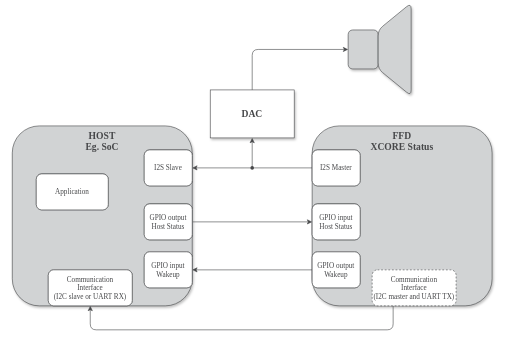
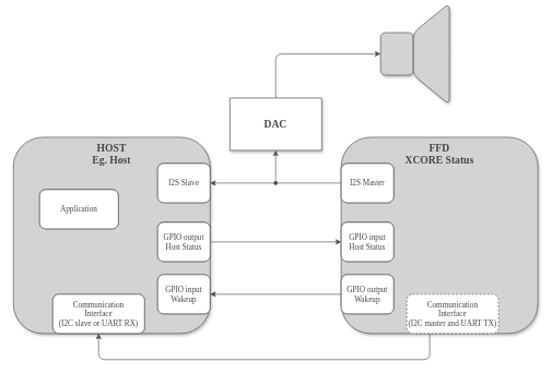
  <mxCell id="0" />
  <mxCell id="1" parent="0" />
- <mxCell id="2" value="HOST&lt;br style=&quot;font-size: 16px;&quot;&gt;Eg. SoC" style="whiteSpace=wrap;html=1;aspect=fixed;verticalAlign=top;fontSize=16;rounded=1;labelBackgroundColor=none;fillColor=#D1D3D4;strokeColor=#464749;fontColor=#464749;fontFamily=Arial Nova Light;labelBorderColor=none;shadow=1;fontStyle=1" parent="1" vertex="1"><mxGeometry x="20" y="180" width="300" height="300" as="geometry" /></mxCell>
+ <mxCell id="2" value="HOST&lt;br style=&quot;font-size: 16px;&quot;&gt;Eg. Host" style="whiteSpace=wrap;html=1;aspect=fixed;verticalAlign=top;fontSize=16;rounded=1;labelBackgroundColor=none;fillColor=#D1D3D4;strokeColor=#464749;fontColor=#464749;fontFamily=Arial Nova Light;labelBorderColor=none;shadow=1;fontStyle=1" parent="1" vertex="1"><mxGeometry x="20" y="180" width="300" height="300" as="geometry" /></mxCell>
  <mxCell id="3" value="Application" style="rounded=1;whiteSpace=wrap;html=1;labelBackgroundColor=none;fillColor=#FFFFFF;strokeColor=#464749;fontColor=#464749;fontFamily=Arial Nova Light;labelBorderColor=none;" parent="1" vertex="1"><mxGeometry x="60" y="260" width="120" height="60" as="geometry" /></mxCell>
  <mxCell id="4" style="edgeStyle=orthogonalEdgeStyle;rounded=1;orthogonalLoop=1;jettySize=auto;html=1;exitX=1;exitY=0.5;exitDx=0;exitDy=0;entryX=0;entryY=0.5;entryDx=0;entryDy=0;fontSize=16;labelBackgroundColor=none;strokeColor=#464749;fontColor=default;fontFamily=Arial Nova Light;labelBorderColor=none;" parent="1" source="5" target="17" edge="1"><mxGeometry relative="1" as="geometry" /></mxCell>
  <mxCell id="5" value="GPIO output&lt;br&gt;Host Status" style="rounded=1;whiteSpace=wrap;html=1;labelBackgroundColor=none;fillColor=#FFFFFF;strokeColor=#464749;fontColor=#464749;fontFamily=Arial Nova Light;labelBorderColor=none;" parent="1" vertex="1"><mxGeometry x="240" y="310" width="80" height="60" as="geometry" /></mxCell>
  <mxCell id="6" value="GPIO input&lt;br&gt;Wakeup" style="rounded=1;whiteSpace=wrap;html=1;labelBackgroundColor=none;fillColor=#FFFFFF;strokeColor=#464749;fontColor=#464749;fontFamily=Arial Nova Light;labelBorderColor=none;" parent="1" vertex="1"><mxGeometry x="240" y="390" width="80" height="60" as="geometry" /></mxCell>
  <mxCell id="7" value="Communication &lt;br&gt;Interface&lt;br&gt;(I2C slave or UART RX)" style="rounded=1;whiteSpace=wrap;html=1;labelBackgroundColor=none;fillColor=#FFFFFF;strokeColor=#464749;fontColor=#464749;fontFamily=Arial Nova Light;labelBorderColor=none;" parent="1" vertex="1"><mxGeometry x="80" y="420" width="140" height="60" as="geometry" /></mxCell>
  <mxCell id="8" value="FFD&lt;br&gt;XCORE Status" style="whiteSpace=wrap;html=1;aspect=fixed;verticalAlign=top;fontSize=16;rounded=1;labelBackgroundColor=none;fillColor=#D1D3D4;strokeColor=#464749;fontColor=#464749;fontFamily=Arial Nova Light;labelBorderColor=none;shadow=1;fontStyle=1" parent="1" vertex="1"><mxGeometry x="520" y="180" width="300" height="300" as="geometry" /></mxCell>
  <mxCell id="9" value="I2S Slave" style="rounded=1;whiteSpace=wrap;html=1;labelBackgroundColor=none;fillColor=#FFFFFF;strokeColor=#464749;fontColor=#464749;fontFamily=Arial Nova Light;labelBorderColor=none;" parent="1" vertex="1"><mxGeometry x="240" y="220" width="80" height="60" as="geometry" /></mxCell>
  <mxCell id="10" style="edgeStyle=orthogonalEdgeStyle;rounded=1;orthogonalLoop=1;jettySize=auto;html=1;exitX=0.5;exitY=0;exitDx=0;exitDy=0;entryX=0;entryY=0.5;entryDx=0;entryDy=0;fontSize=16;labelBackgroundColor=none;strokeColor=#464749;fontColor=default;" parent="1" source="11" target="12" edge="1"><mxGeometry relative="1" as="geometry" /></mxCell>
  <mxCell id="11" value="DAC" style="whiteSpace=wrap;html=1;fontSize=16;labelBackgroundColor=none;fillColor=#FFFFFF;strokeColor=#464749;fontColor=#464749;fontFamily=Arial Nova Light;labelBorderColor=none;shadow=1;fontStyle=1;rounded=0;" parent="1" vertex="1"><mxGeometry x="350" y="120" width="140" height="80" as="geometry" /></mxCell>
  <mxCell id="12" value="" style="rounded=1;whiteSpace=wrap;html=1;fontSize=16;labelBackgroundColor=none;fillColor=#D1D3D4;strokeColor=#464749;fontColor=#464749;shadow=1;" parent="1" vertex="1"><mxGeometry x="580" y="20" width="50" height="65" as="geometry" /></mxCell>
  <mxCell id="13" value="" style="shape=trapezoid;perimeter=trapezoidPerimeter;whiteSpace=wrap;html=1;fixedSize=1;fontSize=16;rotation=-90;size=45;rounded=1;labelBackgroundColor=none;fillColor=#D1D3D4;strokeColor=#464749;fontColor=#464749;shadow=1;" parent="1" vertex="1"><mxGeometry x="580" y="25" width="155" height="55" as="geometry" /></mxCell>
  <mxCell id="14" style="edgeStyle=orthogonalEdgeStyle;rounded=1;orthogonalLoop=1;jettySize=auto;html=1;exitX=0;exitY=0.5;exitDx=0;exitDy=0;entryX=1;entryY=0.5;entryDx=0;entryDy=0;fontSize=16;labelBackgroundColor=none;strokeColor=#464749;fontColor=default;fontFamily=Arial Nova Light;labelBorderColor=none;" parent="1" source="16" target="9" edge="1"><mxGeometry relative="1" as="geometry" /></mxCell>
  <mxCell id="15" style="edgeStyle=orthogonalEdgeStyle;rounded=1;orthogonalLoop=1;jettySize=auto;html=1;exitDx=0;exitDy=0;entryX=0.5;entryY=1;entryDx=0;entryDy=0;fontSize=16;labelBackgroundColor=none;strokeColor=#464749;fontColor=default;fontFamily=Arial Nova Light;labelBorderColor=none;startArrow=none;" parent="1" source="31" target="11" edge="1"><mxGeometry relative="1" as="geometry" /></mxCell>
  <mxCell id="16" value="I2S Master" style="rounded=1;whiteSpace=wrap;html=1;labelBackgroundColor=none;fillColor=#FFFFFF;strokeColor=#464749;fontColor=#464749;fontFamily=Arial Nova Light;labelBorderColor=none;" parent="1" vertex="1"><mxGeometry x="520" y="220" width="80" height="60" as="geometry" /></mxCell>
  <mxCell id="17" value="GPIO input&lt;br&gt;Host Status" style="rounded=1;whiteSpace=wrap;html=1;labelBackgroundColor=none;fillColor=#FFFFFF;strokeColor=#464749;fontColor=#464749;fontFamily=Arial Nova Light;labelBorderColor=none;" parent="1" vertex="1"><mxGeometry x="520" y="310" width="80" height="60" as="geometry" /></mxCell>
  <mxCell id="18" style="edgeStyle=orthogonalEdgeStyle;rounded=1;orthogonalLoop=1;jettySize=auto;html=1;exitX=0;exitY=0.5;exitDx=0;exitDy=0;entryX=1;entryY=0.5;entryDx=0;entryDy=0;fontSize=16;labelBackgroundColor=none;strokeColor=#464749;fontColor=default;fontFamily=Arial Nova Light;labelBorderColor=none;" parent="1" source="19" target="6" edge="1"><mxGeometry relative="1" as="geometry" /></mxCell>
  <mxCell id="19" value="GPIO output&lt;br&gt;Wakeup" style="rounded=1;whiteSpace=wrap;html=1;labelBackgroundColor=none;fillColor=#FFFFFF;strokeColor=#464749;fontColor=#464749;fontFamily=Arial Nova Light;labelBorderColor=none;" parent="1" vertex="1"><mxGeometry x="520" y="390" width="80" height="60" as="geometry" /></mxCell>
  <mxCell id="20" style="edgeStyle=orthogonalEdgeStyle;rounded=1;orthogonalLoop=1;jettySize=auto;html=1;exitX=0.25;exitY=1;exitDx=0;exitDy=0;entryX=0.5;entryY=1;entryDx=0;entryDy=0;fontSize=16;labelBackgroundColor=none;strokeColor=#464749;fontColor=default;fontFamily=Arial Nova Light;labelBorderColor=none;" parent="1" source="21" target="7" edge="1"><mxGeometry relative="1" as="geometry"><Array as="points"><mxPoint x="655" y="520" /><mxPoint x="150" y="520" /></Array></mxGeometry></mxCell>
  <mxCell id="21" value="Communication &lt;br&gt;Interface&lt;br&gt;(I2C master and UART TX)" style="rounded=1;whiteSpace=wrap;html=1;labelBackgroundColor=none;fillColor=#FFFFFF;strokeColor=#464749;fontColor=#464749;fontFamily=Arial Nova Light;labelBorderColor=none;dashed=1;" parent="1" vertex="1"><mxGeometry x="620" y="420" width="140" height="60" as="geometry" /></mxCell>
  <mxCell id="22" value="Application" style="rounded=1;whiteSpace=wrap;html=1;labelBackgroundColor=none;fillColor=#FFFFFF;strokeColor=#464749;fontColor=#464749;fontFamily=Arial Nova Light;labelBorderColor=none;" parent="1" vertex="1"><mxGeometry x="60" y="260" width="120" height="60" as="geometry" /></mxCell>
  <mxCell id="23" value="Communication &lt;br&gt;Interface&lt;br&gt;(I2C slave or UART RX)" style="rounded=1;whiteSpace=wrap;html=1;labelBackgroundColor=none;fillColor=#FFFFFF;strokeColor=#464749;fontColor=#464749;fontFamily=Arial Nova Light;labelBorderColor=none;" parent="1" vertex="1"><mxGeometry x="80" y="420" width="140" height="60" as="geometry" /></mxCell>
  <mxCell id="24" value="GPIO input&lt;br&gt;Wakeup" style="rounded=1;whiteSpace=wrap;html=1;labelBackgroundColor=none;fillColor=#FFFFFF;strokeColor=#464749;fontColor=#464749;fontFamily=Arial Nova Light;labelBorderColor=none;" parent="1" vertex="1"><mxGeometry x="240" y="390" width="80" height="60" as="geometry" /></mxCell>
  <mxCell id="25" value="GPIO output&lt;br&gt;Host Status" style="rounded=1;whiteSpace=wrap;html=1;labelBackgroundColor=none;fillColor=#FFFFFF;strokeColor=#464749;fontColor=#464749;fontFamily=Arial Nova Light;labelBorderColor=none;" parent="1" vertex="1"><mxGeometry x="240" y="310" width="80" height="60" as="geometry" /></mxCell>
  <mxCell id="26" value="I2S Slave" style="rounded=1;whiteSpace=wrap;html=1;labelBackgroundColor=none;fillColor=#FFFFFF;strokeColor=#464749;fontColor=#464749;fontFamily=Arial Nova Light;labelBorderColor=none;" parent="1" vertex="1"><mxGeometry x="240" y="220" width="80" height="60" as="geometry" /></mxCell>
  <mxCell id="27" value="I2S Master" style="rounded=1;whiteSpace=wrap;html=1;labelBackgroundColor=none;fillColor=#FFFFFF;strokeColor=#464749;fontColor=#464749;fontFamily=Arial Nova Light;labelBorderColor=none;" parent="1" vertex="1"><mxGeometry x="520" y="220" width="80" height="60" as="geometry" /></mxCell>
  <mxCell id="28" value="GPIO input&lt;br&gt;Host Status" style="rounded=1;whiteSpace=wrap;html=1;labelBackgroundColor=none;fillColor=#FFFFFF;strokeColor=#464749;fontColor=#464749;fontFamily=Arial Nova Light;labelBorderColor=none;" parent="1" vertex="1"><mxGeometry x="520" y="310" width="80" height="60" as="geometry" /></mxCell>
  <mxCell id="29" value="GPIO output&lt;br&gt;Wakeup" style="rounded=1;whiteSpace=wrap;html=1;labelBackgroundColor=none;fillColor=#FFFFFF;strokeColor=#464749;fontColor=#464749;fontFamily=Arial Nova Light;labelBorderColor=none;" parent="1" vertex="1"><mxGeometry x="520" y="390" width="80" height="60" as="geometry" /></mxCell>
  <mxCell id="30" value="" style="edgeStyle=orthogonalEdgeStyle;rounded=1;orthogonalLoop=1;jettySize=auto;html=1;entryDx=0;entryDy=0;fontSize=16;labelBackgroundColor=none;strokeColor=#464749;fontColor=default;fontFamily=Arial Nova Light;labelBorderColor=none;endArrow=none;exitX=0.49;exitY=1.093;exitDx=0;exitDy=0;exitPerimeter=0;" parent="1" source="31" target="31" edge="1"><mxGeometry relative="1" as="geometry"><mxPoint x="410" y="270" as="sourcePoint" /><mxPoint x="420" y="200" as="targetPoint" /><Array as="points"><mxPoint x="420" y="250" /><mxPoint x="420" y="250" /></Array></mxGeometry></mxCell>
  <mxCell id="31" value="" style="shape=waypoint;sketch=0;fillStyle=solid;size=6;pointerEvents=1;points=[];fillColor=none;resizable=0;rotatable=0;perimeter=centerPerimeter;snapToPoint=1;hachureGap=4;jiggle=2;curveFitting=1;strokeColor=#464749;fontFamily=Architects Daughter;fontSource=https%3A%2F%2Ffonts.googleapis.com%2Fcss%3Ffamily%3DArchitects%2BDaughter;fontSize=20;fontColor=#464749;" parent="1" vertex="1"><mxGeometry x="410" y="240" width="20" height="20" as="geometry" /></mxCell>
